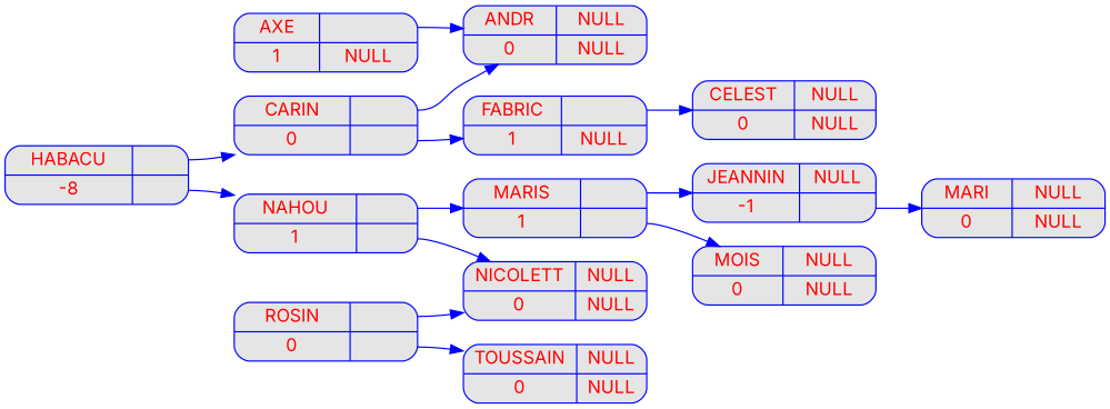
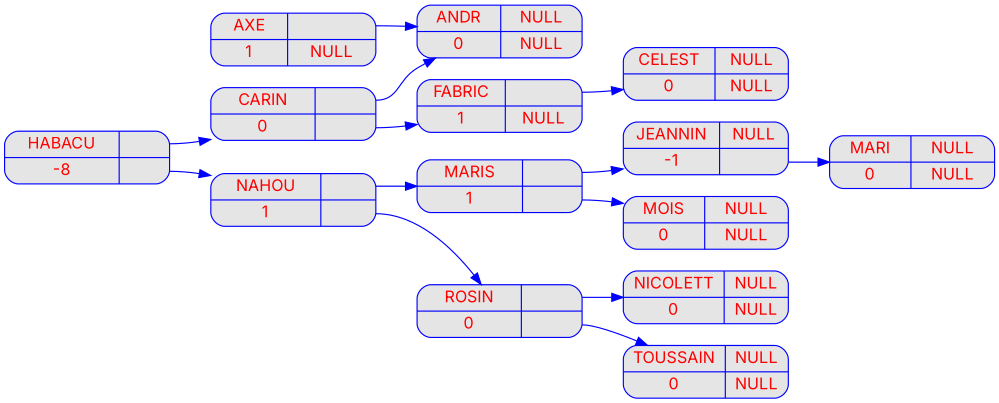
  digraph {
    fontname=Inter
    rankdir=LR
    node [color=blue fillcolor=grey90 fontcolor=red fontname=Inter fontsize=14 shape=record style="rounded, filled"]
    edge [color=blue fontname=Inter tailport=g]
    n1 [label="{{<c> HABACU | <b> -8} | { <g> | <d>}}" width=2]
    n2 [label="{{<c> CARIN | <b> 0} | { <g> | <d>}}" width=2]
    n3 [label="{{<c> NAHOU | <b> 1} | { <g> | <d>}}" width=2]
    n4 [label="{{<c> FABRIC | <b> 1} | { <g> | <d> NULL}}" width=2]
    n5 [label="{{<c> ANDR | <b> 0} | { <g> NULL | <d> NULL}}" width=2]
    n6 [label="{{<c> MARIS | <b> 1} | { <g> | <d>}}" width=2]
    n7 [label="{{<c> ROSIN | <b> 0} | { <g> | <d>}}" width=2]
    n8 [label="{{<c> AXE | <b> 1} | { <g> | <d> NULL}}" width=2]
    n9 [label="{{<c> CELEST | <b> 0} | { <g> NULL | <d> NULL}}" width=2]
    n10 [label="{{<c> JEANNIN | <b> -1} | { <g> NULL | <d> }}" width=2]
    n11 [label="{{<c> MOIS | <b> 0} | { <g> NULL | <d> NULL}}" width=2]
    n12 [label="{{<c> NICOLETT | <b> 0} | { <g> NULL | <d> NULL}}" width=2]
    n13 [label="{{<c> TOUSSAIN | <b> 0} | { <g> NULL | <d> NULL}}" width=2]
    n14 [label="{{<c> MARI | <b> 0} | { <g> NULL | <d> NULL}}" width=2]
    n1 -> n2
    n1 -> n3 [tailport=d]
    n2 -> n4 [tailport=d]
    n2 -> n5
    n3 -> n6
-   n3 -> n12 [tailport=d]
+   n3 -> n7 [tailport=d]
    n4 -> n9
    n6 -> n10
    n6 -> n11 [tailport=d]
    n7 -> n12
    n7 -> n13 [tailport=d]
    n8 -> n5
    n10 -> n14 [tailport=d]
  }
